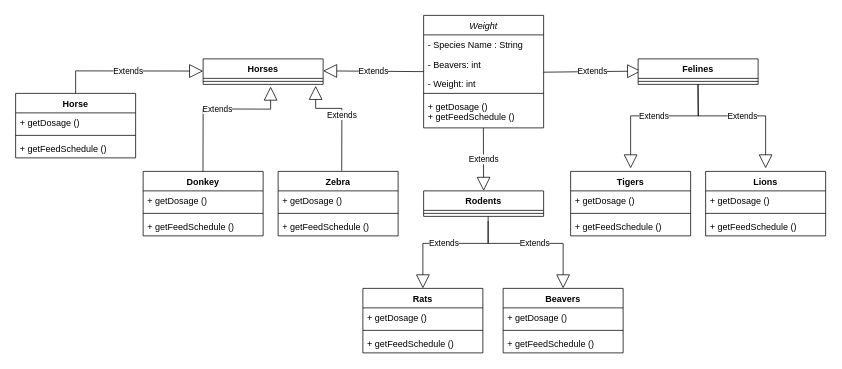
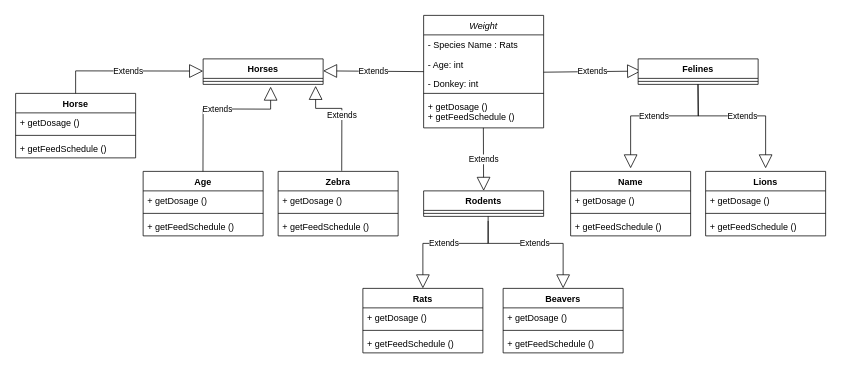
  <mxCell id="0" />
  <mxCell id="1" parent="0" />
  <mxCell id="2" value="Weight" style="swimlane;fontStyle=2;align=center;verticalAlign=top;childLayout=stackLayout;horizontal=1;startSize=26;horizontalStack=0;resizeParent=1;resizeLast=0;collapsible=1;marginBottom=0;rounded=0;shadow=0;strokeWidth=1;" parent="1" vertex="1"><mxGeometry x="564" y="20" width="160" height="150" as="geometry"><mxRectangle x="230" y="140" width="160" height="26" as="alternateBounds" /></mxGeometry></mxCell>
- <mxCell id="3" value="- Species Name : String" style="text;align=left;verticalAlign=top;spacingLeft=4;spacingRight=4;overflow=hidden;rotatable=0;points=[[0,0.5],[1,0.5]];portConstraint=eastwest;" parent="2" vertex="1"><mxGeometry y="26" width="160" height="26" as="geometry" /></mxCell>
- <mxCell id="4" value="- Beavers: int" style="text;align=left;verticalAlign=top;spacingLeft=4;spacingRight=4;overflow=hidden;rotatable=0;points=[[0,0.5],[1,0.5]];portConstraint=eastwest;rounded=0;shadow=0;html=0;" parent="2" vertex="1"><mxGeometry y="52" width="160" height="26" as="geometry" /></mxCell>
- <mxCell id="5" value="- Weight: int" style="text;align=left;verticalAlign=top;spacingLeft=4;spacingRight=4;overflow=hidden;rotatable=0;points=[[0,0.5],[1,0.5]];portConstraint=eastwest;rounded=0;shadow=0;html=0;" parent="2" vertex="1"><mxGeometry y="78" width="160" height="22" as="geometry" /></mxCell>
+ <mxCell id="3" value="- Species Name : Rats" style="text;align=left;verticalAlign=top;spacingLeft=4;spacingRight=4;overflow=hidden;rotatable=0;points=[[0,0.5],[1,0.5]];portConstraint=eastwest;" parent="2" vertex="1"><mxGeometry y="26" width="160" height="26" as="geometry" /></mxCell>
+ <mxCell id="4" value="- Age: int" style="text;align=left;verticalAlign=top;spacingLeft=4;spacingRight=4;overflow=hidden;rotatable=0;points=[[0,0.5],[1,0.5]];portConstraint=eastwest;rounded=0;shadow=0;html=0;" parent="2" vertex="1"><mxGeometry y="52" width="160" height="26" as="geometry" /></mxCell>
+ <mxCell id="5" value="- Donkey: int" style="text;align=left;verticalAlign=top;spacingLeft=4;spacingRight=4;overflow=hidden;rotatable=0;points=[[0,0.5],[1,0.5]];portConstraint=eastwest;rounded=0;shadow=0;html=0;" parent="2" vertex="1"><mxGeometry y="78" width="160" height="22" as="geometry" /></mxCell>
  <mxCell id="6" value="" style="line;html=1;strokeWidth=1;align=left;verticalAlign=middle;spacingTop=-1;spacingLeft=3;spacingRight=3;rotatable=0;labelPosition=right;points=[];portConstraint=eastwest;" parent="2" vertex="1"><mxGeometry y="100" width="160" height="8" as="geometry" /></mxCell>
  <mxCell id="7" value="+ getDosage ()&#10;+ getFeedSchedule ()&#10;&#10;" style="text;align=left;verticalAlign=top;spacingLeft=4;spacingRight=4;overflow=hidden;rotatable=0;points=[[0,0.5],[1,0.5]];portConstraint=eastwest;" parent="2" vertex="1"><mxGeometry y="108" width="160" height="42" as="geometry" /></mxCell>
  <mxCell id="8" value="Extends" style="endArrow=block;endSize=16;endFill=0;html=1;rounded=0;exitX=0;exitY=0.5;exitDx=0;exitDy=0;" edge="1" parent="1" source="2"><mxGeometry width="160" relative="1" as="geometry"><mxPoint x="534" y="94" as="sourcePoint" /><mxPoint x="430" y="94" as="targetPoint" /></mxGeometry></mxCell>
  <mxCell id="9" value="Extends" style="endArrow=block;endSize=16;endFill=0;html=1;rounded=0;exitX=0;exitY=0.5;exitDx=0;exitDy=0;" edge="1" parent="1"><mxGeometry width="160" relative="1" as="geometry"><mxPoint x="724" y="95.75" as="sourcePoint" /><mxPoint x="854" y="94.25" as="targetPoint" /></mxGeometry></mxCell>
  <mxCell id="10" value="Horses&#10;" style="swimlane;fontStyle=1;align=center;verticalAlign=top;childLayout=stackLayout;horizontal=1;startSize=26;horizontalStack=0;resizeParent=1;resizeParentMax=0;resizeLast=0;collapsible=1;marginBottom=0;" vertex="1" parent="1"><mxGeometry x="270" y="78" width="160" height="34" as="geometry" /></mxCell>
  <mxCell id="11" value="" style="line;strokeWidth=1;fillColor=none;align=left;verticalAlign=middle;spacingTop=-1;spacingLeft=3;spacingRight=3;rotatable=0;labelPosition=right;points=[];portConstraint=eastwest;" vertex="1" parent="10"><mxGeometry y="26" width="160" height="8" as="geometry" /></mxCell>
  <mxCell id="12" value="Felines" style="swimlane;fontStyle=1;align=center;verticalAlign=top;childLayout=stackLayout;horizontal=1;startSize=26;horizontalStack=0;resizeParent=1;resizeParentMax=0;resizeLast=0;collapsible=1;marginBottom=0;" vertex="1" parent="1"><mxGeometry x="850" y="78" width="160" height="34" as="geometry" /></mxCell>
  <mxCell id="13" value="" style="line;strokeWidth=1;fillColor=none;align=left;verticalAlign=middle;spacingTop=-1;spacingLeft=3;spacingRight=3;rotatable=0;labelPosition=right;points=[];portConstraint=eastwest;" vertex="1" parent="12"><mxGeometry y="26" width="160" height="8" as="geometry" /></mxCell>
  <mxCell id="14" value="Rodents" style="swimlane;fontStyle=1;align=center;verticalAlign=top;childLayout=stackLayout;horizontal=1;startSize=26;horizontalStack=0;resizeParent=1;resizeParentMax=0;resizeLast=0;collapsible=1;marginBottom=0;" vertex="1" parent="1"><mxGeometry x="564" y="254" width="160" height="34" as="geometry" /></mxCell>
  <mxCell id="15" value="" style="line;strokeWidth=1;fillColor=none;align=left;verticalAlign=middle;spacingTop=-1;spacingLeft=3;spacingRight=3;rotatable=0;labelPosition=right;points=[];portConstraint=eastwest;" vertex="1" parent="14"><mxGeometry y="26" width="160" height="8" as="geometry" /></mxCell>
  <mxCell id="16" value="Extends" style="endArrow=block;endSize=16;endFill=0;html=1;rounded=0;entryX=0.5;entryY=0;entryDx=0;entryDy=0;" edge="1" parent="1" target="14"><mxGeometry width="160" relative="1" as="geometry"><mxPoint x="643.66" y="170" as="sourcePoint" /><mxPoint x="643.66" y="250" as="targetPoint" /></mxGeometry></mxCell>
  <mxCell id="17" value="Zebra" style="swimlane;fontStyle=1;align=center;verticalAlign=top;childLayout=stackLayout;horizontal=1;startSize=26;horizontalStack=0;resizeParent=1;resizeParentMax=0;resizeLast=0;collapsible=1;marginBottom=0;" vertex="1" parent="1"><mxGeometry x="370" y="228" width="160" height="86" as="geometry" /></mxCell>
  <mxCell id="18" value="+ getDosage ()" style="text;strokeColor=none;fillColor=none;align=left;verticalAlign=top;spacingLeft=4;spacingRight=4;overflow=hidden;rotatable=0;points=[[0,0.5],[1,0.5]];portConstraint=eastwest;" vertex="1" parent="17"><mxGeometry y="26" width="160" height="26" as="geometry" /></mxCell>
  <mxCell id="19" value="" style="line;strokeWidth=1;fillColor=none;align=left;verticalAlign=middle;spacingTop=-1;spacingLeft=3;spacingRight=3;rotatable=0;labelPosition=right;points=[];portConstraint=eastwest;" vertex="1" parent="17"><mxGeometry y="52" width="160" height="8" as="geometry" /></mxCell>
  <mxCell id="20" value="+ getFeedSchedule ()&#10;&#10;" style="text;strokeColor=none;fillColor=none;align=left;verticalAlign=top;spacingLeft=4;spacingRight=4;overflow=hidden;rotatable=0;points=[[0,0.5],[1,0.5]];portConstraint=eastwest;" vertex="1" parent="17"><mxGeometry y="60" width="160" height="26" as="geometry" /></mxCell>
  <mxCell id="21" value="Horse" style="swimlane;fontStyle=1;align=center;verticalAlign=top;childLayout=stackLayout;horizontal=1;startSize=26;horizontalStack=0;resizeParent=1;resizeParentMax=0;resizeLast=0;collapsible=1;marginBottom=0;" vertex="1" parent="1"><mxGeometry x="20" y="124" width="160" height="86" as="geometry" /></mxCell>
  <mxCell id="22" value="+ getDosage ()" style="text;strokeColor=none;fillColor=none;align=left;verticalAlign=top;spacingLeft=4;spacingRight=4;overflow=hidden;rotatable=0;points=[[0,0.5],[1,0.5]];portConstraint=eastwest;" vertex="1" parent="21"><mxGeometry y="26" width="160" height="26" as="geometry" /></mxCell>
  <mxCell id="23" value="" style="line;strokeWidth=1;fillColor=none;align=left;verticalAlign=middle;spacingTop=-1;spacingLeft=3;spacingRight=3;rotatable=0;labelPosition=right;points=[];portConstraint=eastwest;" vertex="1" parent="21"><mxGeometry y="52" width="160" height="8" as="geometry" /></mxCell>
  <mxCell id="24" value="+ getFeedSchedule ()&#10;&#10;" style="text;strokeColor=none;fillColor=none;align=left;verticalAlign=top;spacingLeft=4;spacingRight=4;overflow=hidden;rotatable=0;points=[[0,0.5],[1,0.5]];portConstraint=eastwest;" vertex="1" parent="21"><mxGeometry y="60" width="160" height="26" as="geometry" /></mxCell>
- <mxCell id="25" value="Donkey" style="swimlane;fontStyle=1;align=center;verticalAlign=top;childLayout=stackLayout;horizontal=1;startSize=26;horizontalStack=0;resizeParent=1;resizeParentMax=0;resizeLast=0;collapsible=1;marginBottom=0;" vertex="1" parent="1"><mxGeometry x="190" y="228" width="160" height="86" as="geometry" /></mxCell>
+ <mxCell id="25" value="Age" style="swimlane;fontStyle=1;align=center;verticalAlign=top;childLayout=stackLayout;horizontal=1;startSize=26;horizontalStack=0;resizeParent=1;resizeParentMax=0;resizeLast=0;collapsible=1;marginBottom=0;" vertex="1" parent="1"><mxGeometry x="190" y="228" width="160" height="86" as="geometry" /></mxCell>
  <mxCell id="26" value="+ getDosage ()" style="text;strokeColor=none;fillColor=none;align=left;verticalAlign=top;spacingLeft=4;spacingRight=4;overflow=hidden;rotatable=0;points=[[0,0.5],[1,0.5]];portConstraint=eastwest;" vertex="1" parent="25"><mxGeometry y="26" width="160" height="26" as="geometry" /></mxCell>
  <mxCell id="27" value="" style="line;strokeWidth=1;fillColor=none;align=left;verticalAlign=middle;spacingTop=-1;spacingLeft=3;spacingRight=3;rotatable=0;labelPosition=right;points=[];portConstraint=eastwest;" vertex="1" parent="25"><mxGeometry y="52" width="160" height="8" as="geometry" /></mxCell>
  <mxCell id="28" value="+ getFeedSchedule ()&#10;&#10;" style="text;strokeColor=none;fillColor=none;align=left;verticalAlign=top;spacingLeft=4;spacingRight=4;overflow=hidden;rotatable=0;points=[[0,0.5],[1,0.5]];portConstraint=eastwest;" vertex="1" parent="25"><mxGeometry y="60" width="160" height="26" as="geometry" /></mxCell>
- <mxCell id="29" value="Tigers" style="swimlane;fontStyle=1;align=center;verticalAlign=top;childLayout=stackLayout;horizontal=1;startSize=26;horizontalStack=0;resizeParent=1;resizeParentMax=0;resizeLast=0;collapsible=1;marginBottom=0;" vertex="1" parent="1"><mxGeometry x="760" y="228" width="160" height="86" as="geometry" /></mxCell>
+ <mxCell id="29" value="Name" style="swimlane;fontStyle=1;align=center;verticalAlign=top;childLayout=stackLayout;horizontal=1;startSize=26;horizontalStack=0;resizeParent=1;resizeParentMax=0;resizeLast=0;collapsible=1;marginBottom=0;" vertex="1" parent="1"><mxGeometry x="760" y="228" width="160" height="86" as="geometry" /></mxCell>
  <mxCell id="30" value="+ getDosage ()" style="text;strokeColor=none;fillColor=none;align=left;verticalAlign=top;spacingLeft=4;spacingRight=4;overflow=hidden;rotatable=0;points=[[0,0.5],[1,0.5]];portConstraint=eastwest;" vertex="1" parent="29"><mxGeometry y="26" width="160" height="26" as="geometry" /></mxCell>
  <mxCell id="31" value="" style="line;strokeWidth=1;fillColor=none;align=left;verticalAlign=middle;spacingTop=-1;spacingLeft=3;spacingRight=3;rotatable=0;labelPosition=right;points=[];portConstraint=eastwest;" vertex="1" parent="29"><mxGeometry y="52" width="160" height="8" as="geometry" /></mxCell>
  <mxCell id="32" value="+ getFeedSchedule ()&#10;&#10;" style="text;strokeColor=none;fillColor=none;align=left;verticalAlign=top;spacingLeft=4;spacingRight=4;overflow=hidden;rotatable=0;points=[[0,0.5],[1,0.5]];portConstraint=eastwest;" vertex="1" parent="29"><mxGeometry y="60" width="160" height="26" as="geometry" /></mxCell>
  <mxCell id="33" value="Lions&#10;" style="swimlane;fontStyle=1;align=center;verticalAlign=top;childLayout=stackLayout;horizontal=1;startSize=26;horizontalStack=0;resizeParent=1;resizeParentMax=0;resizeLast=0;collapsible=1;marginBottom=0;" vertex="1" parent="1"><mxGeometry x="940" y="228" width="160" height="86" as="geometry" /></mxCell>
  <mxCell id="34" value="+ getDosage ()" style="text;strokeColor=none;fillColor=none;align=left;verticalAlign=top;spacingLeft=4;spacingRight=4;overflow=hidden;rotatable=0;points=[[0,0.5],[1,0.5]];portConstraint=eastwest;" vertex="1" parent="33"><mxGeometry y="26" width="160" height="26" as="geometry" /></mxCell>
  <mxCell id="35" value="" style="line;strokeWidth=1;fillColor=none;align=left;verticalAlign=middle;spacingTop=-1;spacingLeft=3;spacingRight=3;rotatable=0;labelPosition=right;points=[];portConstraint=eastwest;" vertex="1" parent="33"><mxGeometry y="52" width="160" height="8" as="geometry" /></mxCell>
  <mxCell id="36" value="+ getFeedSchedule ()&#10;&#10;" style="text;strokeColor=none;fillColor=none;align=left;verticalAlign=top;spacingLeft=4;spacingRight=4;overflow=hidden;rotatable=0;points=[[0,0.5],[1,0.5]];portConstraint=eastwest;" vertex="1" parent="33"><mxGeometry y="60" width="160" height="26" as="geometry" /></mxCell>
  <mxCell id="37" value="Extends" style="endArrow=block;endSize=16;endFill=0;html=1;rounded=0;exitX=0.53;exitY=-0.009;exitDx=0;exitDy=0;exitPerimeter=0;" edge="1" parent="1" source="17"><mxGeometry width="160" relative="1" as="geometry"><mxPoint x="310" y="134" as="sourcePoint" /><mxPoint x="420" y="114" as="targetPoint" /><Array as="points"><mxPoint x="455" y="144" /><mxPoint x="420" y="144" /></Array></mxGeometry></mxCell>
  <mxCell id="38" value="Extends" style="endArrow=block;endSize=16;endFill=0;html=1;rounded=0;exitX=0.53;exitY=-0.009;exitDx=0;exitDy=0;exitPerimeter=0;" edge="1" parent="1"><mxGeometry width="160" relative="1" as="geometry"><mxPoint x="269.8" y="227.996" as="sourcePoint" /><mxPoint x="360" y="115" as="targetPoint" /><Array as="points"><mxPoint x="270" y="144.77" /><mxPoint x="360" y="145" /></Array></mxGeometry></mxCell>
  <mxCell id="39" value="Extends" style="endArrow=block;endSize=16;endFill=0;html=1;rounded=0;exitX=0.5;exitY=0;exitDx=0;exitDy=0;" edge="1" parent="1" source="21"><mxGeometry width="160" relative="1" as="geometry"><mxPoint x="100" y="94" as="sourcePoint" /><mxPoint x="270" y="94.25" as="targetPoint" /><Array as="points"><mxPoint x="100" y="94" /></Array></mxGeometry></mxCell>
  <mxCell id="40" value="Extends" style="endArrow=block;endSize=16;endFill=0;html=1;rounded=0;" edge="1" parent="1"><mxGeometry width="160" relative="1" as="geometry"><mxPoint x="929.66" y="112" as="sourcePoint" /><mxPoint x="1020" y="224" as="targetPoint" /><Array as="points"><mxPoint x="930" y="154" /><mxPoint x="1020" y="154" /></Array></mxGeometry></mxCell>
  <mxCell id="41" value="Extends" style="endArrow=block;endSize=16;endFill=0;html=1;rounded=0;" edge="1" parent="1"><mxGeometry width="160" relative="1" as="geometry"><mxPoint x="930" y="112" as="sourcePoint" /><mxPoint x="840" y="224" as="targetPoint" /><Array as="points"><mxPoint x="930.34" y="154" /><mxPoint x="840" y="154" /></Array></mxGeometry></mxCell>
  <mxCell id="42" value="Rats" style="swimlane;fontStyle=1;align=center;verticalAlign=top;childLayout=stackLayout;horizontal=1;startSize=26;horizontalStack=0;resizeParent=1;resizeParentMax=0;resizeLast=0;collapsible=1;marginBottom=0;" vertex="1" parent="1"><mxGeometry x="483" y="384" width="160" height="86" as="geometry" /></mxCell>
  <mxCell id="43" value="+ getDosage ()" style="text;strokeColor=none;fillColor=none;align=left;verticalAlign=top;spacingLeft=4;spacingRight=4;overflow=hidden;rotatable=0;points=[[0,0.5],[1,0.5]];portConstraint=eastwest;" vertex="1" parent="42"><mxGeometry y="26" width="160" height="26" as="geometry" /></mxCell>
  <mxCell id="44" value="" style="line;strokeWidth=1;fillColor=none;align=left;verticalAlign=middle;spacingTop=-1;spacingLeft=3;spacingRight=3;rotatable=0;labelPosition=right;points=[];portConstraint=eastwest;" vertex="1" parent="42"><mxGeometry y="52" width="160" height="8" as="geometry" /></mxCell>
  <mxCell id="45" value="+ getFeedSchedule ()&#10;&#10;" style="text;strokeColor=none;fillColor=none;align=left;verticalAlign=top;spacingLeft=4;spacingRight=4;overflow=hidden;rotatable=0;points=[[0,0.5],[1,0.5]];portConstraint=eastwest;" vertex="1" parent="42"><mxGeometry y="60" width="160" height="26" as="geometry" /></mxCell>
  <mxCell id="46" value="Beavers" style="swimlane;fontStyle=1;align=center;verticalAlign=top;childLayout=stackLayout;horizontal=1;startSize=26;horizontalStack=0;resizeParent=1;resizeParentMax=0;resizeLast=0;collapsible=1;marginBottom=0;" vertex="1" parent="1"><mxGeometry x="670" y="384" width="160" height="86" as="geometry" /></mxCell>
  <mxCell id="47" value="+ getDosage ()" style="text;strokeColor=none;fillColor=none;align=left;verticalAlign=top;spacingLeft=4;spacingRight=4;overflow=hidden;rotatable=0;points=[[0,0.5],[1,0.5]];portConstraint=eastwest;" vertex="1" parent="46"><mxGeometry y="26" width="160" height="26" as="geometry" /></mxCell>
  <mxCell id="48" value="" style="line;strokeWidth=1;fillColor=none;align=left;verticalAlign=middle;spacingTop=-1;spacingLeft=3;spacingRight=3;rotatable=0;labelPosition=right;points=[];portConstraint=eastwest;" vertex="1" parent="46"><mxGeometry y="52" width="160" height="8" as="geometry" /></mxCell>
  <mxCell id="49" value="+ getFeedSchedule ()&#10;&#10;" style="text;strokeColor=none;fillColor=none;align=left;verticalAlign=top;spacingLeft=4;spacingRight=4;overflow=hidden;rotatable=0;points=[[0,0.5],[1,0.5]];portConstraint=eastwest;" vertex="1" parent="46"><mxGeometry y="60" width="160" height="26" as="geometry" /></mxCell>
  <mxCell id="50" value="Extends" style="endArrow=block;endSize=16;endFill=0;html=1;rounded=0;entryX=0.5;entryY=0;entryDx=0;entryDy=0;" edge="1" parent="1"><mxGeometry width="160" relative="1" as="geometry"><mxPoint x="650" y="294" as="sourcePoint" /><mxPoint x="563" y="384" as="targetPoint" /><Array as="points"><mxPoint x="650" y="324" /><mxPoint x="563" y="324" /></Array></mxGeometry></mxCell>
  <mxCell id="51" value="Extends" style="endArrow=block;endSize=16;endFill=0;html=1;rounded=0;entryX=0.5;entryY=0;entryDx=0;entryDy=0;" edge="1" parent="1" target="46"><mxGeometry width="160" relative="1" as="geometry"><mxPoint x="650" y="288" as="sourcePoint" /><mxPoint x="660.34" y="372" as="targetPoint" /><Array as="points"><mxPoint x="650" y="324" /><mxPoint x="750" y="324" /></Array></mxGeometry></mxCell>
